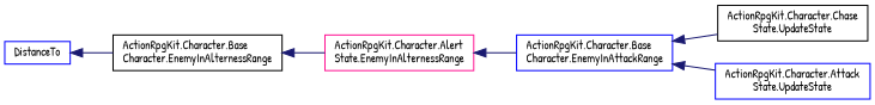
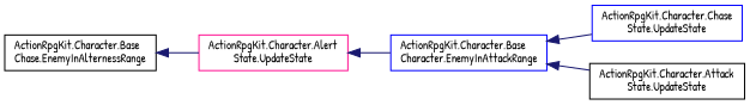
  digraph {
    fontname="Patrick Hand"
    rankdir=LR
    node [color=blue fillcolor=white fontname="Patrick Hand" fontsize=10 shape=record style=filled]
    edge [color=midnightblue dir=back fontname="Patrick Hand" fontsize=10 labelfontname=Helvetica labelfontsize=10 style=solid]
-   n1 [fontcolor=black height=0.2 label=DistanceTo width=0.4]
-   n2 [color=black height=0.2 label="ActionRpgKit.Character.Base\lCharacter.EnemyInAlternessRange" width=0.4]
-   n3 [color=deeppink height=0.2 label="ActionRpgKit.Character.Alert\lState.EnemyInAlternessRange" width=0.4]
+   n2 [color=black height=0.2 label="ActionRpgKit.Character.Base\lChase.EnemyInAlternessRange" width=0.4]
+   n3 [color=deeppink height=0.2 label="ActionRpgKit.Character.Alert\lState.UpdateState" width=0.4]
    n4 [height=0.2 label="ActionRpgKit.Character.Base\lCharacter.EnemyInAttackRange" width=0.4]
-   n5 [color=black height=0.2 label="ActionRpgKit.Character.Chase\lState.UpdateState" width=0.4]
-   n6 [height=0.2 label="ActionRpgKit.Character.Attack\lState.UpdateState" width=0.4]
-   n1 -> n2
+   n5 [height=0.2 label="ActionRpgKit.Character.Chase\lState.UpdateState" width=0.4]
+   n6 [color=black height=0.2 label="ActionRpgKit.Character.Attack\lState.UpdateState" width=0.4]
    n2 -> n3
    n3 -> n4
    n4 -> n5
    n4 -> n6
  }
